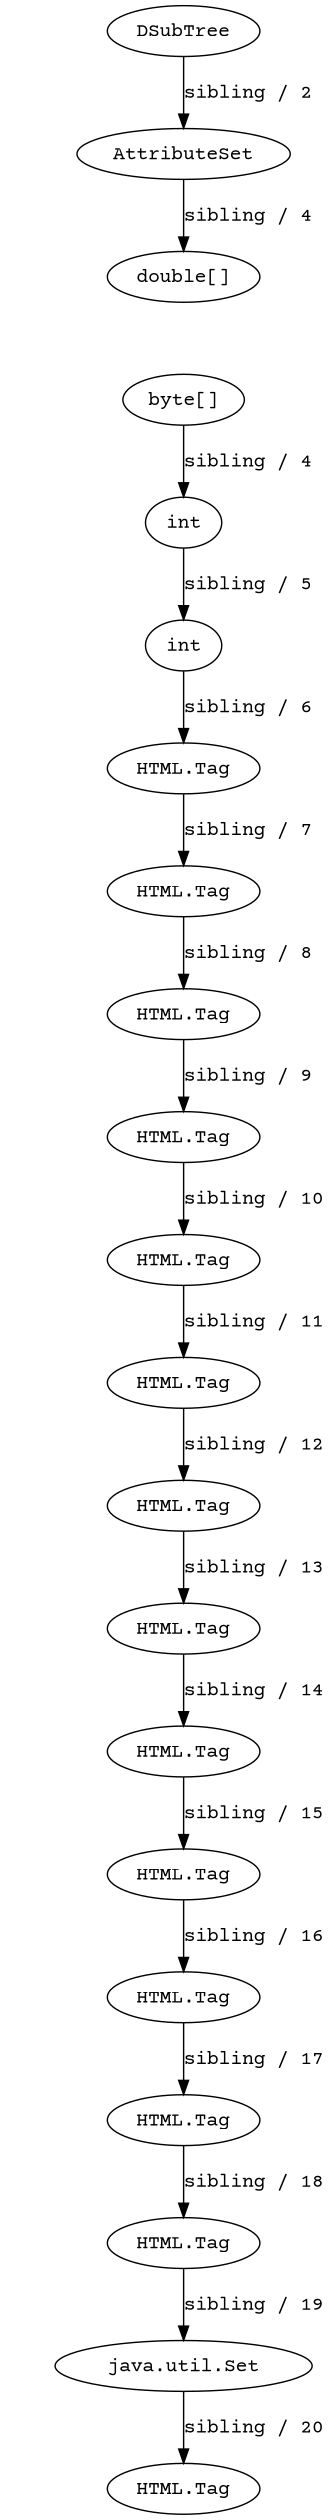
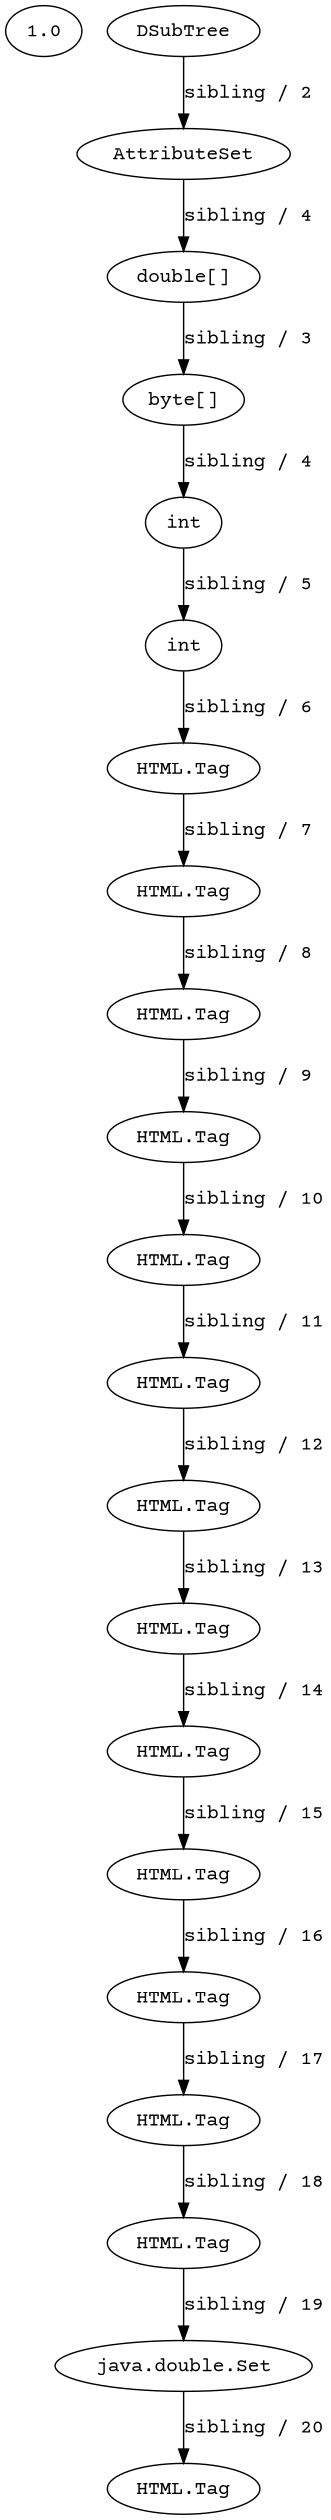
  digraph {
    fontname="Courier Prime"
    node [fontname="Courier Prime"]
    edge [constraint=true direction=LR fontname="Courier Prime"]
+   n1 [label=1.0]
    n2 [label=DSubTree]
    n3 [label=AttributeSet]
    n4 [label="double[]"]
    n5 [label="byte[]"]
    n6 [label=int]
    n7 [label=int]
    n8 [label="HTML.Tag"]
    n9 [label="HTML.Tag"]
    n10 [label="HTML.Tag"]
    n11 [label="HTML.Tag"]
    n12 [label="HTML.Tag"]
    n13 [label="HTML.Tag"]
    n14 [label="HTML.Tag"]
    n15 [label="HTML.Tag"]
    n16 [label="HTML.Tag"]
    n17 [label="HTML.Tag"]
    n18 [label="HTML.Tag"]
    n19 [label="HTML.Tag"]
    n20 [label="HTML.Tag"]
-   n21 [label="java.util.Set"]
+   n21 [label="java.double.Set"]
    n22 [label="HTML.Tag"]
    n2 -> n3 [label="sibling / 2"]
    n3 -> n4 [label="sibling / 4"]
+   n4 -> n5 [label="sibling / 3"]
    n5 -> n6 [label="sibling / 4"]
    n6 -> n7 [label="sibling / 5"]
    n7 -> n8 [label="sibling / 6"]
    n8 -> n9 [label="sibling / 7"]
    n9 -> n10 [label="sibling / 8"]
    n10 -> n11 [label="sibling / 9"]
    n11 -> n12 [label="sibling / 10"]
    n12 -> n13 [label="sibling / 11"]
    n13 -> n14 [label="sibling / 12"]
    n14 -> n15 [label="sibling / 13"]
    n15 -> n16 [label="sibling / 14"]
    n16 -> n17 [label="sibling / 15"]
    n17 -> n18 [label="sibling / 16"]
    n18 -> n19 [label="sibling / 17"]
    n19 -> n20 [label="sibling / 18"]
    n20 -> n21 [label="sibling / 19"]
    n21 -> n22 [label="sibling / 20"]
  }
